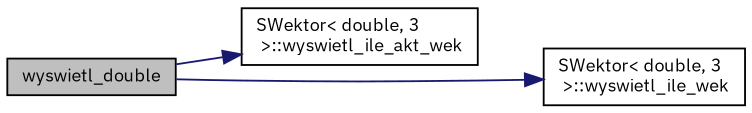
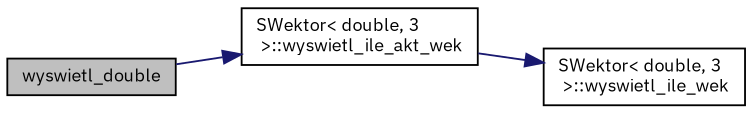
  digraph {
    fontname="IBM Plex Sans"
    rankdir=LR
    node [color=black fillcolor=white fontname="IBM Plex Sans" fontsize=10 shape=record style=filled]
    edge [color=midnightblue fontname="IBM Plex Sans" fontsize=10 labelfontname=FreeSans labelfontsize=10 style=solid]
    n1 [fillcolor=grey75 fontcolor=black height=0.2 label=wyswietl_double width=0.4]
    n2 [height=0.2 label="SWektor\< double, 3\l \>::wyswietl_ile_akt_wek" width=0.4]
    n3 [height=0.2 label="SWektor\< double, 3\l \>::wyswietl_ile_wek" width=0.4]
    n1 -> n2
-   n1 -> n3
+   n2 -> n3
  }
